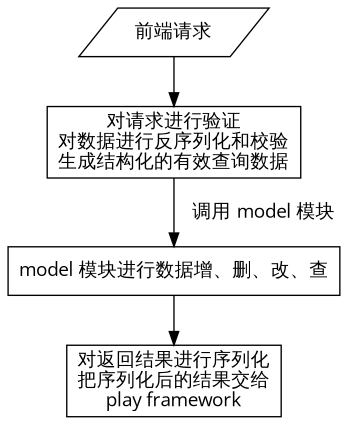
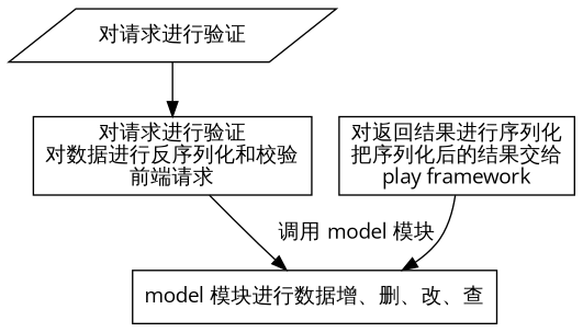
  digraph {
    fontname="Open Sans"
    node [fontname="Open Sans" shape=box]
    edge [fontname="Open Sans"]
-   n1 [label="前端请求" shape=parallelogram]
-   n2 [label="对请求进行验证\n对数据进行反序列化和校验\n生成结构化的有效查询数据"]
+   n1 [label="对请求进行验证" shape=parallelogram]
+   n2 [label="对请求进行验证\n对数据进行反序列化和校验\n前端请求"]
    n3 [label="model 模块进行数据增、删、改、查"]
    n4 [label="对返回结果进行序列化\n把序列化后的结果交给\nplay framework"]
    n1 -> n2
    n2 -> n3 [label="   调用 model 模块"]
-   n3 -> n4
+   n4 -> n3
  }
